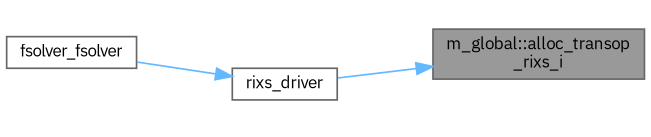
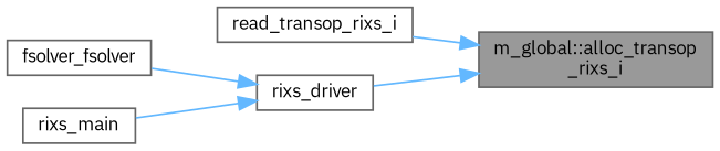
  digraph {
    fontname="IBM Plex Sans"
    rankdir=RL
    node [color=grey40 fillcolor=white fontname="IBM Plex Sans" fontsize=10 shape=box style=filled]
    edge [color=steelblue1 dir=back fontname="IBM Plex Sans" fontsize=10 labelfontname=Helvetica labelfontsize=10 style=solid]
    n1 [color=gray40 fillcolor=grey60 fontcolor=black height=0.2 label="m_global::alloc_transop\l_rixs_i" width=0.4]
+   n2 [height=0.2 label=read_transop_rixs_i width=0.4]
    n3 [height=0.2 label=rixs_driver width=0.4]
    n4 [height=0.2 label=fsolver_fsolver width=0.4]
+   n5 [height=0.2 label=rixs_main width=0.4]
+   n1 -> n2
    n1 -> n3
    n3 -> n4
+   n3 -> n5
  }
